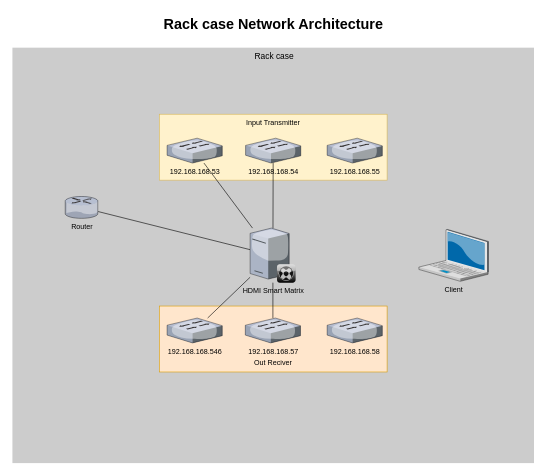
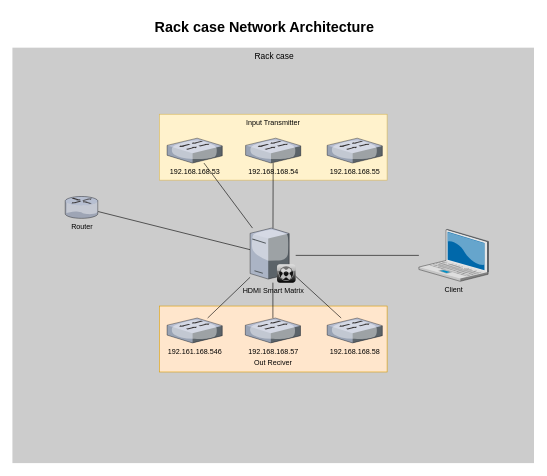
  <mxCell id="0" style=";html=1;" />
  <mxCell id="1" style=";html=1;" parent="0" />
  <mxCell id="2" value="&amp;nbsp;Rack case" style="whiteSpace=wrap;html=1;fillColor=#cccccc;fontSize=14;strokeColor=none;verticalAlign=top;movable=1;resizable=1;rotatable=1;deletable=1;editable=1;locked=0;connectable=1;" parent="1" vertex="1"><mxGeometry x="20" y="79" width="870" height="693" as="geometry" /></mxCell>
- <mxCell id="3" value="Rack case Network Architecture" style="text;strokeColor=none;fillColor=none;html=1;fontSize=24;fontStyle=1;verticalAlign=middle;align=center;" parent="1" vertex="1"><mxGeometry x="24.5" y="20" width="861" height="40" as="geometry" /></mxCell>
+ <mxCell id="3" value="Rack case Network Architecture" style="text;strokeColor=none;fillColor=none;html=1;fontSize=24;fontStyle=1;verticalAlign=middle;align=center;" parent="1" vertex="1"><mxGeometry x="9.5" y="25" width="861" height="40" as="geometry" /></mxCell>
  <mxCell id="4" value="Router" style="verticalLabelPosition=bottom;sketch=0;aspect=fixed;html=1;verticalAlign=top;strokeColor=none;align=center;outlineConnect=0;shape=mxgraph.citrix.router;" parent="1" vertex="1"><mxGeometry x="108" y="327.25" width="55" height="36.5" as="geometry" /></mxCell>
  <mxCell id="5" value="Client" style="verticalLabelPosition=bottom;sketch=0;aspect=fixed;html=1;verticalAlign=top;strokeColor=none;align=center;outlineConnect=0;shape=mxgraph.citrix.laptop_2;" parent="1" vertex="1"><mxGeometry x="698" y="382.25" width="116" height="86.5" as="geometry" /></mxCell>
  <mxCell id="6" value="" style="endArrow=none;html=1;rounded=0;" parent="1" source="8" target="4" edge="1"><mxGeometry width="50" height="50" relative="1" as="geometry"><mxPoint x="419.277" y="450" as="sourcePoint" /><mxPoint x="708" y="485" as="targetPoint" /></mxGeometry></mxCell>
+ <mxCell id="7" value="" style="endArrow=none;html=1;rounded=0;" parent="1" source="8" target="5" edge="1"><mxGeometry width="50" height="50" relative="1" as="geometry"><mxPoint x="494.059" y="450" as="sourcePoint" /><mxPoint x="708" y="485" as="targetPoint" /></mxGeometry></mxCell>
  <mxCell id="8" value="HDMI Smart Matrix" style="verticalLabelPosition=bottom;sketch=0;aspect=fixed;html=1;verticalAlign=top;strokeColor=none;align=center;outlineConnect=0;shape=mxgraph.citrix.xenclient_synchronizer;fillColor=#CCCCCC;gradientColor=#000000;gradientDirection=south;" parent="1" vertex="1"><mxGeometry x="416.5" y="380" width="76" height="91" as="geometry" /></mxCell>
  <mxCell id="9" value="" style="rounded=0;whiteSpace=wrap;html=1;fillColor=#fff2cc;strokeColor=#d6b656;" parent="1" vertex="1"><mxGeometry x="265" y="190" width="380" height="110" as="geometry" /></mxCell>
  <mxCell id="10" value="192.168.168.55" style="verticalLabelPosition=bottom;sketch=0;aspect=fixed;html=1;verticalAlign=top;strokeColor=none;align=center;outlineConnect=0;shape=mxgraph.citrix.switch;" parent="1" vertex="1"><mxGeometry x="545" y="230" width="92" height="41.5" as="geometry" /></mxCell>
  <mxCell id="11" value="192.168.168.54" style="verticalLabelPosition=bottom;sketch=0;aspect=fixed;html=1;verticalAlign=top;strokeColor=none;align=center;outlineConnect=0;shape=mxgraph.citrix.switch;" parent="1" vertex="1"><mxGeometry x="409" y="230" width="92" height="41.5" as="geometry" /></mxCell>
  <mxCell id="12" value="192.168.168.53" style="verticalLabelPosition=bottom;sketch=0;aspect=fixed;html=1;verticalAlign=top;strokeColor=none;align=center;outlineConnect=0;shape=mxgraph.citrix.switch;" parent="1" vertex="1"><mxGeometry x="278" y="230" width="92" height="41.5" as="geometry" /></mxCell>
  <mxCell id="13" value="" style="endArrow=none;html=1;rounded=0;" parent="1" source="8" target="11" edge="1"><mxGeometry width="50" height="50" relative="1" as="geometry"><mxPoint x="478" y="480" as="sourcePoint" /><mxPoint x="528" y="430" as="targetPoint" /></mxGeometry></mxCell>
  <mxCell id="14" value="" style="rounded=0;whiteSpace=wrap;html=1;fillColor=#ffe6cc;strokeColor=#d79b00;" parent="1" vertex="1"><mxGeometry x="265" y="510" width="380" height="110" as="geometry" /></mxCell>
  <mxCell id="15" value="" style="endArrow=none;html=1;rounded=0;" parent="1" source="8" target="12" edge="1"><mxGeometry width="50" height="50" relative="1" as="geometry"><mxPoint x="348" y="350" as="sourcePoint" /><mxPoint x="398" y="300" as="targetPoint" /></mxGeometry></mxCell>
  <mxCell id="16" value="Input Transmitter" style="text;html=1;strokeColor=none;fillColor=none;align=center;verticalAlign=middle;whiteSpace=wrap;rounded=0;" parent="1" vertex="1"><mxGeometry x="399.5" y="190" width="110" height="30" as="geometry" /></mxCell>
+ <mxCell id="17" value="" style="endArrow=none;html=1;rounded=0;" parent="1" source="21" target="8" edge="1"><mxGeometry width="50" height="50" relative="1" as="geometry"><mxPoint x="478" y="480" as="sourcePoint" /><mxPoint x="528" y="430" as="targetPoint" /></mxGeometry></mxCell>
  <mxCell id="18" value="" style="endArrow=none;html=1;rounded=0;" parent="1" source="22" target="8" edge="1"><mxGeometry width="50" height="50" relative="1" as="geometry"><mxPoint x="478" y="480" as="sourcePoint" /><mxPoint x="528" y="430" as="targetPoint" /></mxGeometry></mxCell>
  <mxCell id="19" value="" style="endArrow=none;html=1;rounded=0;" parent="1" source="20" target="8" edge="1"><mxGeometry width="50" height="50" relative="1" as="geometry"><mxPoint x="478" y="480" as="sourcePoint" /><mxPoint x="528" y="430" as="targetPoint" /></mxGeometry></mxCell>
- <mxCell id="20" value="192.168.168.546" style="verticalLabelPosition=bottom;sketch=0;aspect=fixed;html=1;verticalAlign=top;strokeColor=none;align=center;outlineConnect=0;shape=mxgraph.citrix.switch;" parent="1" vertex="1"><mxGeometry x="278" y="530" width="92" height="41.5" as="geometry" /></mxCell>
+ <mxCell id="20" value="192.161.168.546" style="verticalLabelPosition=bottom;sketch=0;aspect=fixed;html=1;verticalAlign=top;strokeColor=none;align=center;outlineConnect=0;shape=mxgraph.citrix.switch;" parent="1" vertex="1"><mxGeometry x="278" y="530" width="92" height="41.5" as="geometry" /></mxCell>
  <mxCell id="21" value="192.168.168.58" style="verticalLabelPosition=bottom;sketch=0;aspect=fixed;html=1;verticalAlign=top;strokeColor=none;align=center;outlineConnect=0;shape=mxgraph.citrix.switch;" parent="1" vertex="1"><mxGeometry x="545" y="530" width="92" height="41.5" as="geometry" /></mxCell>
  <mxCell id="22" value="192.168.168.57" style="verticalLabelPosition=bottom;sketch=0;aspect=fixed;html=1;verticalAlign=top;strokeColor=none;align=center;outlineConnect=0;shape=mxgraph.citrix.switch;" parent="1" vertex="1"><mxGeometry x="408.5" y="530" width="92" height="41.5" as="geometry" /></mxCell>
  <mxCell id="23" value="Out Reciver" style="text;html=1;strokeColor=none;fillColor=none;align=center;verticalAlign=middle;whiteSpace=wrap;rounded=0;" parent="1" vertex="1"><mxGeometry x="400" y="590" width="110" height="30" as="geometry" /></mxCell>
